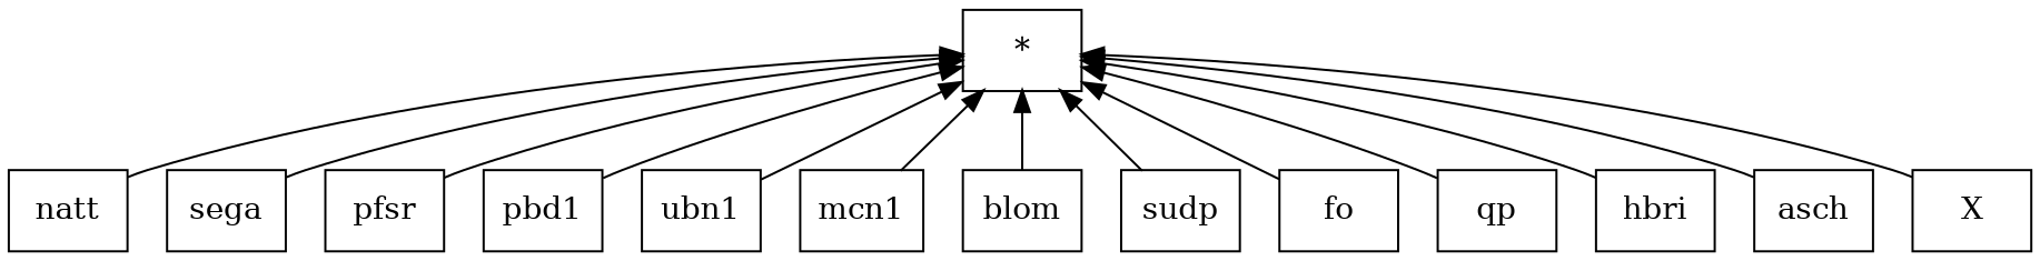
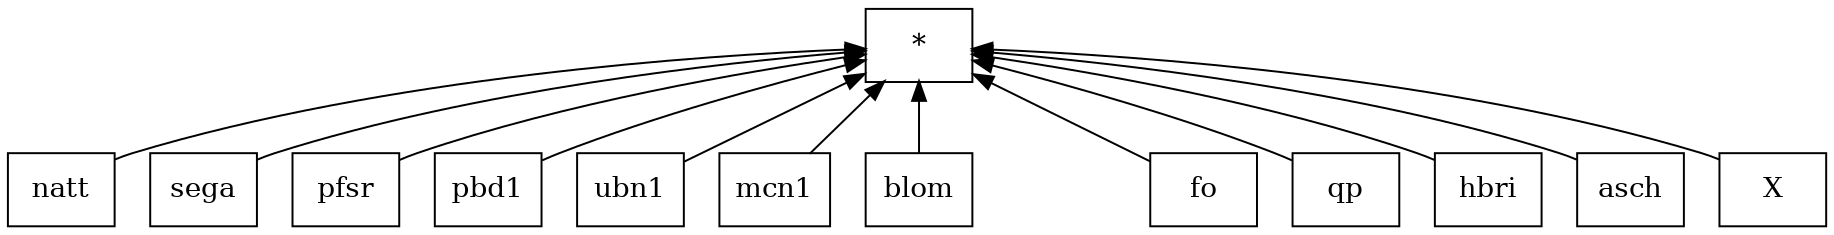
  digraph {
    rankdir=BT
    node [shape=record]
    n1 [label="{natt}"]
    n2 [label="{*}"]
    n3 [label="{sega}"]
    n4 [label="{pfsr}"]
    n5 [label="{pbd1}"]
    n6 [label="{ubn1}"]
    n7 [label="{mcn1}"]
    n8 [label="{blom}"]
-   n9 [label="{sudp}"]
    n10 [label="{fo}"]
    n11 [label="{qp}"]
    n12 [label="{hbri}"]
    n13 [label="{asch}"]
    n14 [label="{X}"]
    subgraph sub_1 {
      n1
      n2
      n3
      n4
      n5
      n6
      n7
      n8
-     n9
      n10
      n11
      n12
      n13
      n14
    }
    n1 -> n2
    n3 -> n2
    n4 -> n2
    n5 -> n2
    n6 -> n2
    n7 -> n2
    n8 -> n2
-   n9 -> n2
    n10 -> n2
    n11 -> n2
    n12 -> n2
    n13 -> n2
    n14 -> n2
  }
